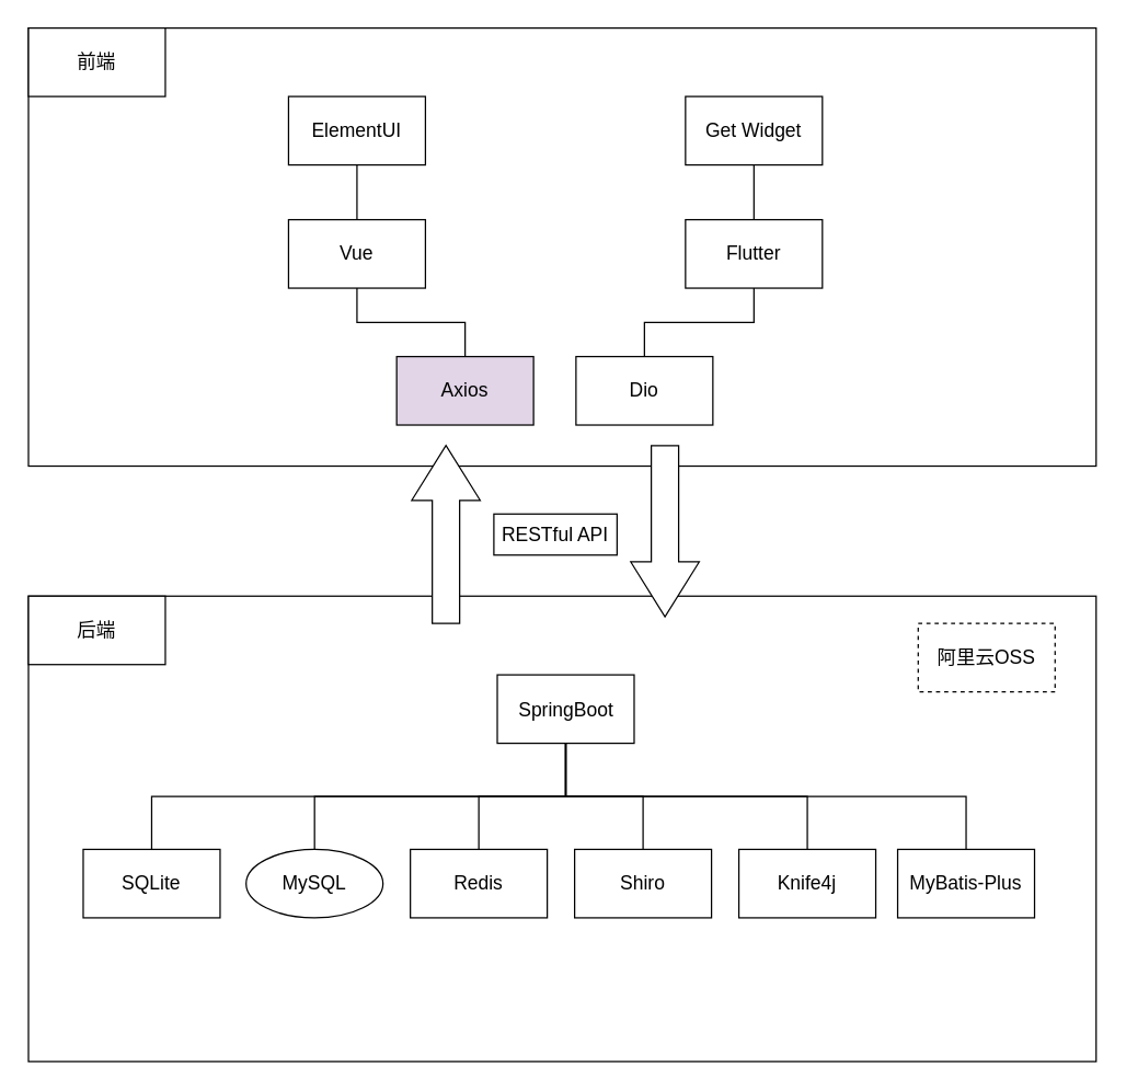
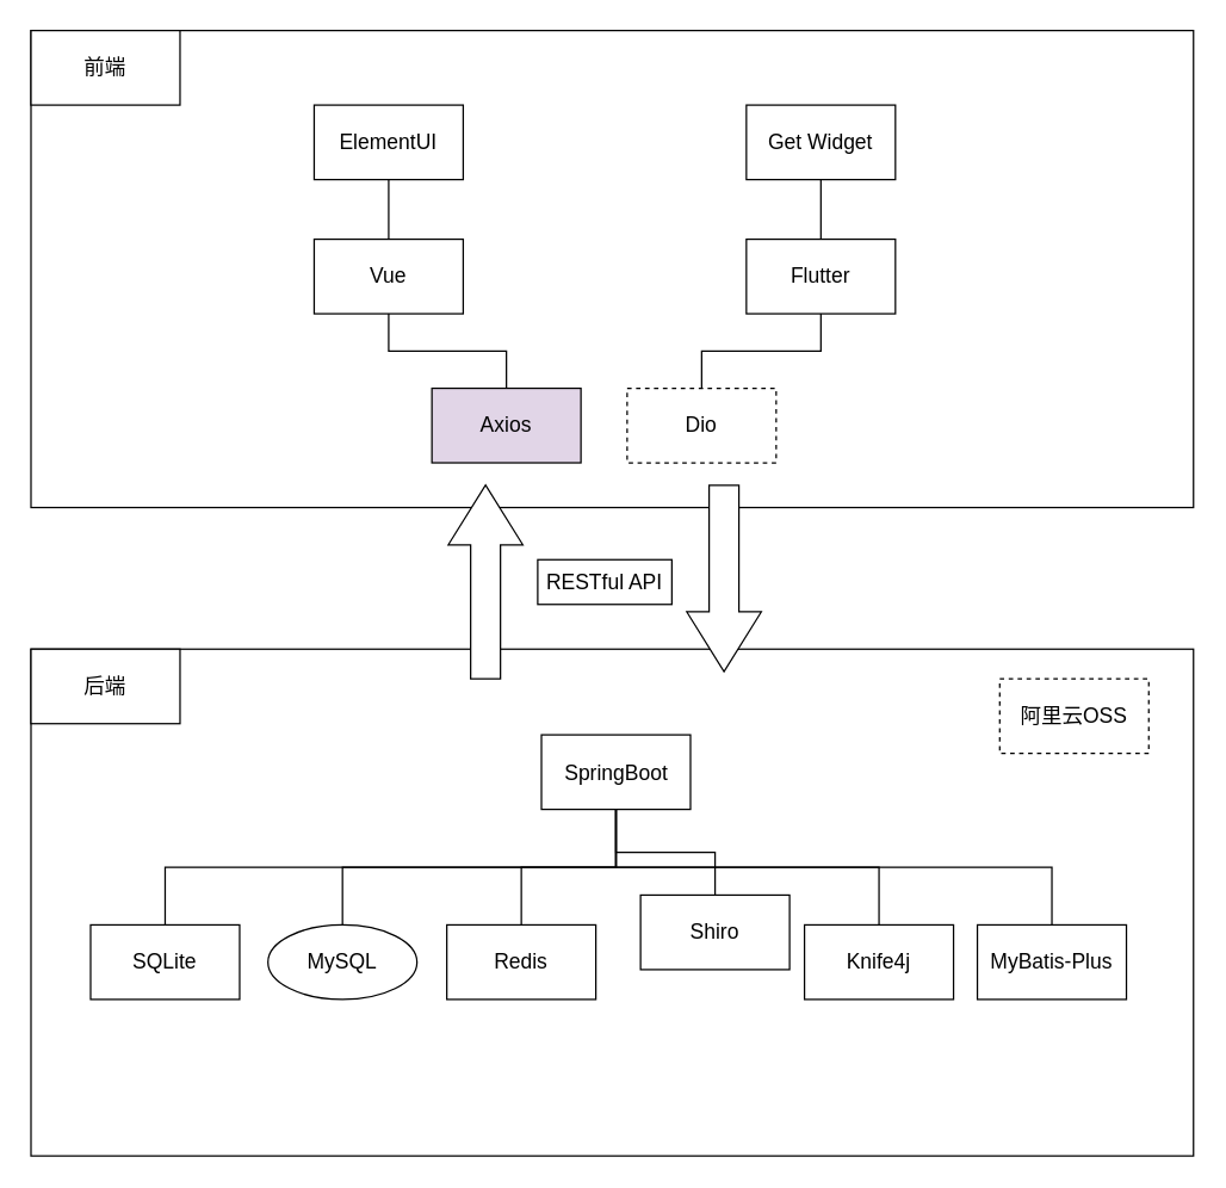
  <mxCell id="0" />
  <mxCell id="1" parent="0" />
  <mxCell id="2" value="" style="rounded=0;whiteSpace=wrap;html=1;" parent="1" vertex="1"><mxGeometry x="20" width="780" height="320" as="geometry" y="20" /></mxCell>
  <mxCell id="3" value="ElementUI" style="rounded=0;whiteSpace=wrap;html=1;fontSize=14;" parent="1" vertex="1"><mxGeometry x="210" y="70" width="100" height="50" as="geometry" /></mxCell>
  <mxCell id="4" value="Vue" style="rounded=0;whiteSpace=wrap;html=1;fontSize=14;" parent="1" vertex="1"><mxGeometry x="210" y="160" width="100" height="50" as="geometry" /></mxCell>
  <mxCell id="5" value="Flutter" style="rounded=0;whiteSpace=wrap;html=1;fontSize=14;" parent="1" vertex="1"><mxGeometry x="500" y="160" width="100" height="50" as="geometry" /></mxCell>
  <mxCell id="6" value="前端" style="rounded=0;whiteSpace=wrap;html=1;fontSize=14;" parent="1" vertex="1"><mxGeometry x="20" width="100" height="50" as="geometry" y="20" /></mxCell>
  <mxCell id="7" value="" style="rounded=0;whiteSpace=wrap;html=1;fontSize=14;" parent="1" vertex="1"><mxGeometry x="20" y="435" width="780" height="340" as="geometry" /></mxCell>
  <mxCell id="8" value="后端" style="rounded=0;whiteSpace=wrap;html=1;fontSize=14;" parent="1" vertex="1"><mxGeometry x="20" y="435" width="100" height="50" as="geometry" /></mxCell>
  <mxCell id="9" value="MySQL" style="ellipse;whiteSpace=wrap;html=1;fontSize=14;" parent="1" vertex="1"><mxGeometry x="179" y="620" width="100" height="50" as="geometry" /></mxCell>
  <mxCell id="10" value="SpringBoot" style="rounded=0;whiteSpace=wrap;html=1;fontSize=14;" parent="1" vertex="1"><mxGeometry x="362.5" y="492.5" width="100" height="50" as="geometry" /></mxCell>
  <mxCell id="11" value="阿里云OSS" style="rounded=0;whiteSpace=wrap;html=1;fontSize=14;dashed=1;" parent="1" vertex="1"><mxGeometry x="670" y="455" width="100" height="50" as="geometry" /></mxCell>
  <mxCell id="12" value="Redis" style="rounded=0;whiteSpace=wrap;html=1;fontSize=14;" parent="1" vertex="1"><mxGeometry x="299" y="620" width="100" height="50" as="geometry" /></mxCell>
  <mxCell id="13" value="" style="endArrow=none;html=1;rounded=0;entryX=0.5;entryY=1;entryDx=0;entryDy=0;exitX=0.5;exitY=0;exitDx=0;exitDy=0;edgeStyle=orthogonalEdgeStyle;fontSize=14;" parent="1" source="12" target="10" edge="1"><mxGeometry width="50" height="50" relative="1" as="geometry"><mxPoint x="270" y="595" as="sourcePoint" /><mxPoint x="270" y="545" as="targetPoint" /></mxGeometry></mxCell>
  <mxCell id="14" value="" style="html=1;shadow=0;dashed=0;align=center;verticalAlign=middle;shape=mxgraph.arrows2.arrow;dy=0.6;dx=40;direction=north;notch=0;" parent="1" vertex="1"><mxGeometry x="300" y="325" width="50" height="130" as="geometry" /></mxCell>
  <mxCell id="15" value="&lt;font style=&quot;font-size: 14px;&quot;&gt;RESTful API&lt;/font&gt;" style="rounded=0;whiteSpace=wrap;html=1;" parent="1" vertex="1"><mxGeometry x="360" y="375" width="90" height="30" as="geometry" /></mxCell>
  <mxCell id="16" value="" style="html=1;shadow=0;dashed=0;align=center;verticalAlign=middle;shape=mxgraph.arrows2.arrow;dy=0.6;dx=40;direction=south;notch=0;" parent="1" vertex="1"><mxGeometry x="460" y="325" width="50" height="125" as="geometry" /></mxCell>
- <mxCell id="17" value="Shiro" style="rounded=0;whiteSpace=wrap;html=1;fontSize=14;" parent="1" vertex="1"><mxGeometry x="419" y="620" width="100" height="50" as="geometry" /></mxCell>
+ <mxCell id="17" value="Shiro" style="rounded=0;whiteSpace=wrap;html=1;fontSize=14;" parent="1" vertex="1"><mxGeometry x="429" y="600" width="100" height="50" as="geometry" /></mxCell>
  <mxCell id="18" value="Knife4j" style="rounded=0;whiteSpace=wrap;html=1;fontSize=14;" parent="1" vertex="1"><mxGeometry x="539" y="620" width="100" height="50" as="geometry" /></mxCell>
  <mxCell id="19" value="Axios" style="rounded=0;whiteSpace=wrap;html=1;fontSize=14;fillColor=#e1d5e7;" parent="1" vertex="1"><mxGeometry x="289" y="260" width="100" height="50" as="geometry" /></mxCell>
- <mxCell id="20" value="Dio" style="rounded=0;whiteSpace=wrap;html=1;fontSize=14;" parent="1" vertex="1"><mxGeometry x="420" y="260" width="100" height="50" as="geometry" /></mxCell>
+ <mxCell id="20" value="Dio" style="rounded=0;whiteSpace=wrap;html=1;fontSize=14;dashed=1;" parent="1" vertex="1"><mxGeometry x="420" y="260" width="100" height="50" as="geometry" /></mxCell>
  <mxCell id="21" value="" style="endArrow=none;html=1;rounded=0;entryX=0.5;entryY=1;entryDx=0;entryDy=0;exitX=0.5;exitY=0;exitDx=0;exitDy=0;edgeStyle=orthogonalEdgeStyle;" parent="1" source="20" target="5" edge="1"><mxGeometry width="50" height="50" relative="1" as="geometry"><mxPoint x="540" y="250" as="sourcePoint" /><mxPoint x="540" y="200" as="targetPoint" /></mxGeometry></mxCell>
  <mxCell id="22" value="" style="endArrow=none;html=1;rounded=0;edgeStyle=orthogonalEdgeStyle;" parent="1" source="4" target="3" edge="1"><mxGeometry width="50" height="50" relative="1" as="geometry"><mxPoint x="250" y="170" as="sourcePoint" /><mxPoint x="250" y="120" as="targetPoint" /></mxGeometry></mxCell>
  <mxCell id="23" value="" style="endArrow=none;html=1;rounded=0;entryX=0.5;entryY=1;entryDx=0;entryDy=0;exitX=0.5;exitY=0;exitDx=0;exitDy=0;edgeStyle=orthogonalEdgeStyle;" parent="1" source="19" target="4" edge="1"><mxGeometry width="50" height="50" relative="1" as="geometry"><mxPoint x="250" y="240" as="sourcePoint" /><mxPoint x="250" y="190" as="targetPoint" /></mxGeometry></mxCell>
  <mxCell id="24" value="" style="endArrow=none;html=1;rounded=0;entryX=0.5;entryY=1;entryDx=0;entryDy=0;edgeStyle=orthogonalEdgeStyle;exitX=0.5;exitY=0;exitDx=0;exitDy=0;" parent="1" source="9" target="10" edge="1"><mxGeometry width="50" height="50" relative="1" as="geometry"><mxPoint x="170" y="640" as="sourcePoint" /><mxPoint x="170" y="590" as="targetPoint" /></mxGeometry></mxCell>
  <mxCell id="25" value="" style="endArrow=none;html=1;rounded=0;entryX=0.5;entryY=1;entryDx=0;entryDy=0;exitX=0.5;exitY=0;exitDx=0;exitDy=0;edgeStyle=orthogonalEdgeStyle;" parent="1" source="18" target="10" edge="1"><mxGeometry width="50" height="50" relative="1" as="geometry"><mxPoint x="620" y="610" as="sourcePoint" /><mxPoint x="620" y="560" as="targetPoint" /></mxGeometry></mxCell>
  <mxCell id="26" value="MyBatis-Plus" style="rounded=0;whiteSpace=wrap;html=1;fontSize=14;" parent="1" vertex="1"><mxGeometry x="655" y="620" width="100" height="50" as="geometry" /></mxCell>
  <mxCell id="27" value="" style="endArrow=none;html=1;rounded=0;entryX=0.5;entryY=1;entryDx=0;entryDy=0;exitX=0.5;exitY=0;exitDx=0;exitDy=0;edgeStyle=orthogonalEdgeStyle;" parent="1" source="26" target="10" edge="1"><mxGeometry width="50" height="50" relative="1" as="geometry"><mxPoint x="710" y="600" as="sourcePoint" /><mxPoint x="710" y="550" as="targetPoint" /></mxGeometry></mxCell>
  <mxCell id="28" value="Get Widget" style="rounded=0;whiteSpace=wrap;html=1;fontSize=14;" parent="1" vertex="1"><mxGeometry x="500" y="70" width="100" height="50" as="geometry" /></mxCell>
  <mxCell id="29" value="" style="endArrow=none;html=1;rounded=0;entryX=0.5;entryY=1;entryDx=0;entryDy=0;exitX=0.5;exitY=0;exitDx=0;exitDy=0;edgeStyle=orthogonalEdgeStyle;" parent="1" source="5" target="28" edge="1"><mxGeometry width="50" height="50" relative="1" as="geometry"><mxPoint x="550" y="150" as="sourcePoint" /><mxPoint x="550" y="100" as="targetPoint" /></mxGeometry></mxCell>
  <mxCell id="30" value="SQLite" style="rounded=0;whiteSpace=wrap;html=1;fontSize=14;" vertex="1" parent="1"><mxGeometry x="60" y="620" width="100" height="50" as="geometry" /></mxCell>
  <mxCell id="31" value="" style="endArrow=none;html=1;rounded=0;edgeStyle=orthogonalEdgeStyle;exitX=0.5;exitY=0;exitDx=0;exitDy=0;entryX=0.5;entryY=1;entryDx=0;entryDy=0;" edge="1" parent="1" source="30" target="10"><mxGeometry width="50" height="50" relative="1" as="geometry"><mxPoint x="110" y="610" as="sourcePoint" /><mxPoint x="160" y="560" as="targetPoint" /></mxGeometry></mxCell>
  <mxCell id="32" value="" style="endArrow=none;html=1;rounded=0;edgeStyle=orthogonalEdgeStyle;exitX=0.5;exitY=0;exitDx=0;exitDy=0;entryX=0.5;entryY=1;entryDx=0;entryDy=0;" edge="1" parent="1" source="17" target="10"><mxGeometry width="50" height="50" relative="1" as="geometry"><mxPoint x="220" y="550" as="sourcePoint" /><mxPoint x="270" y="500" as="targetPoint" /></mxGeometry></mxCell>
